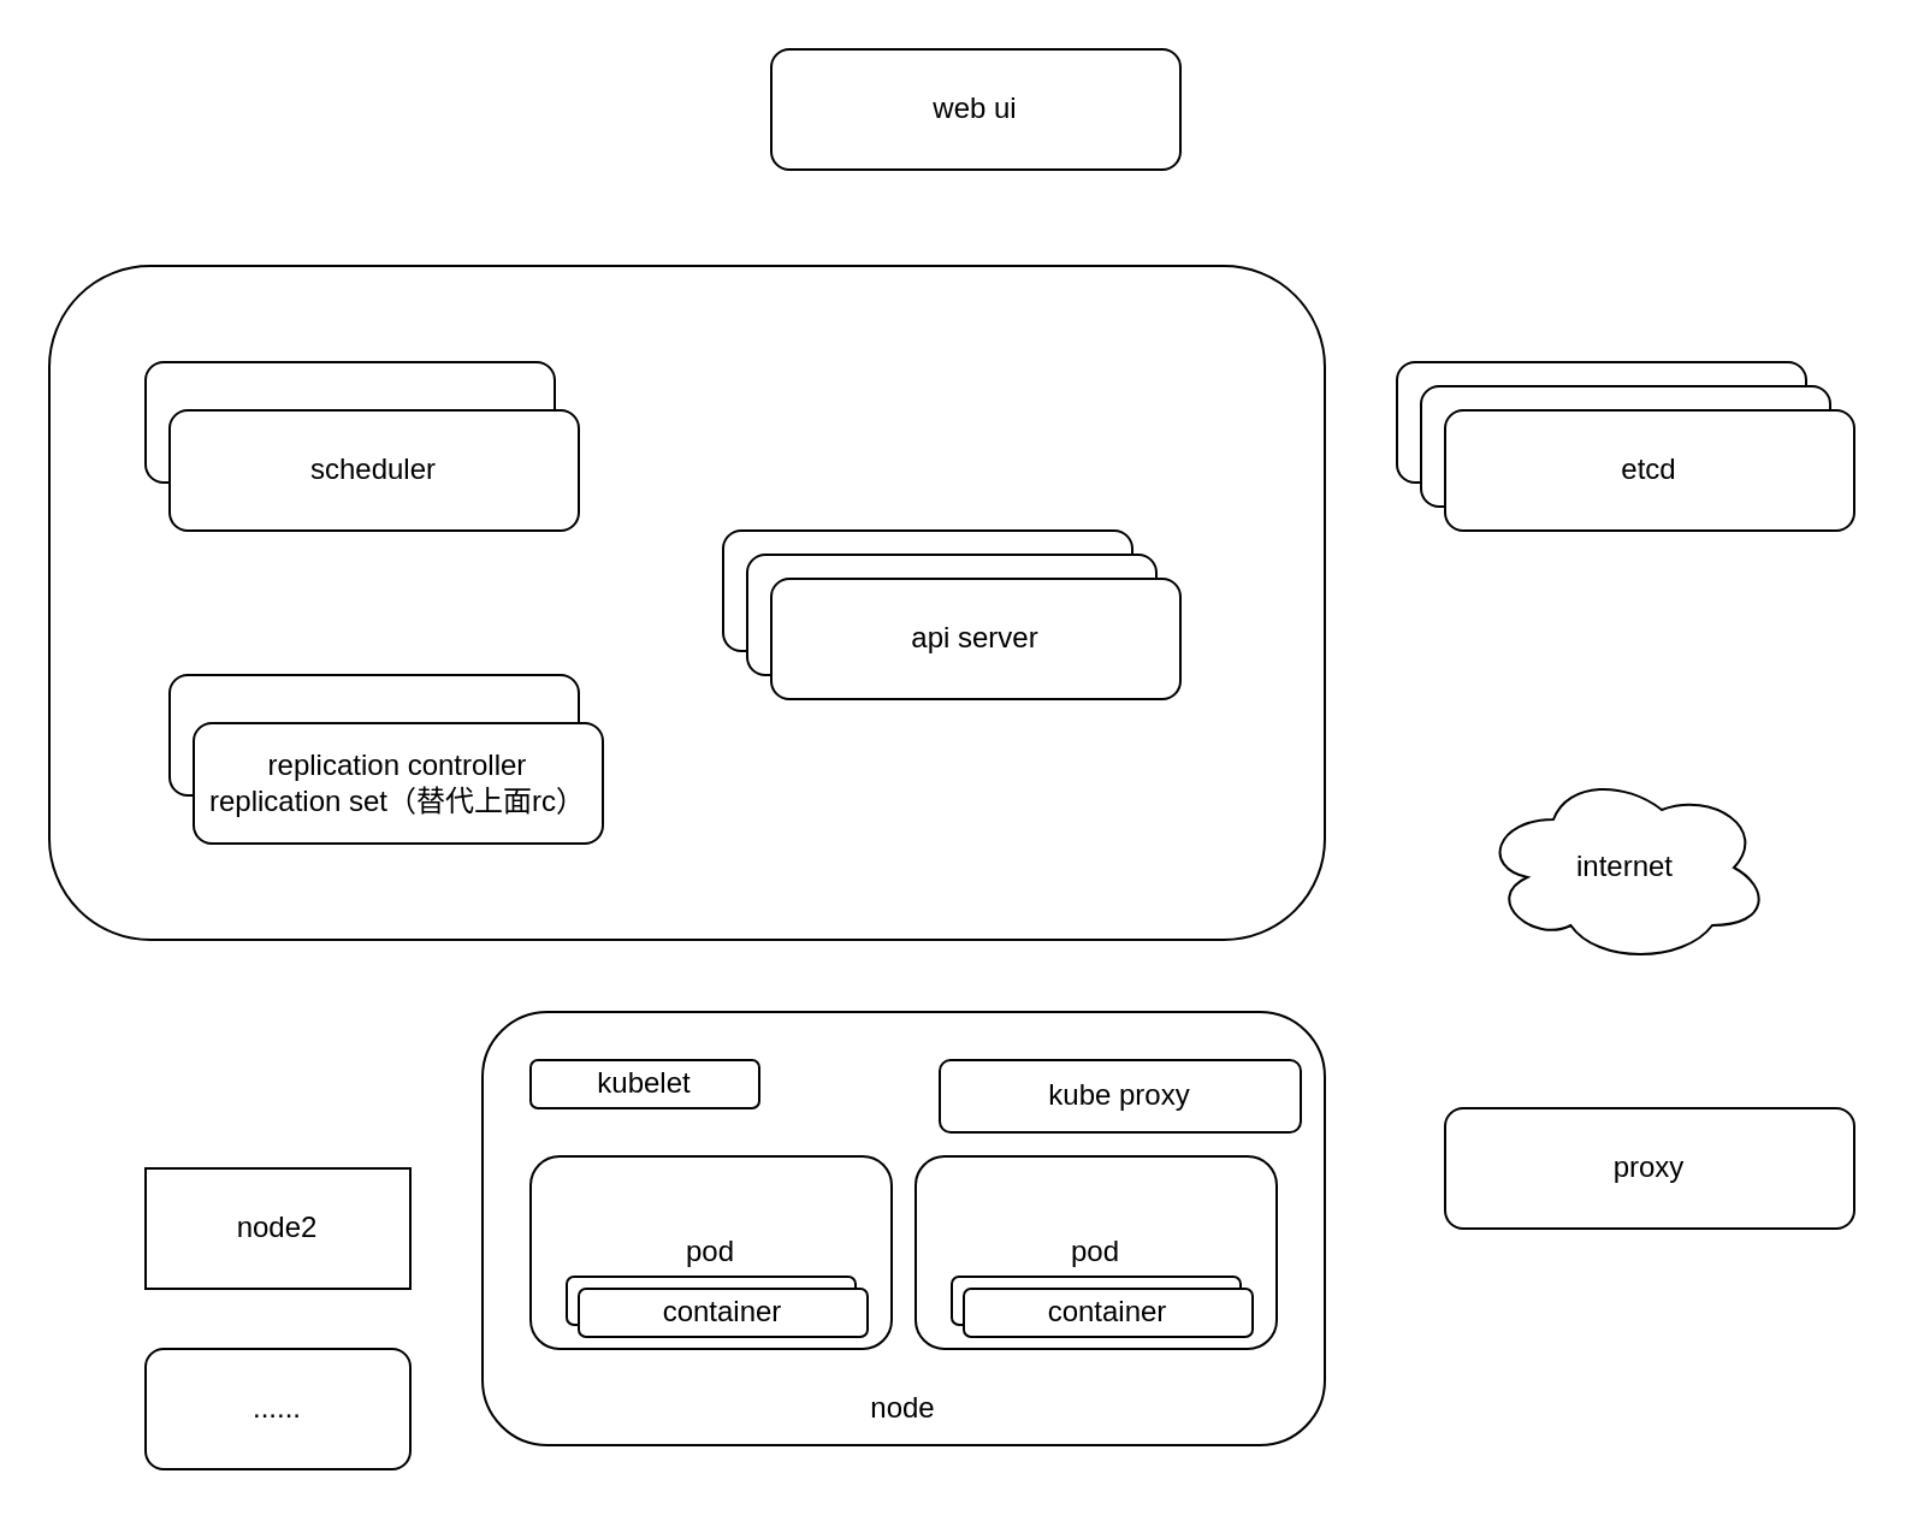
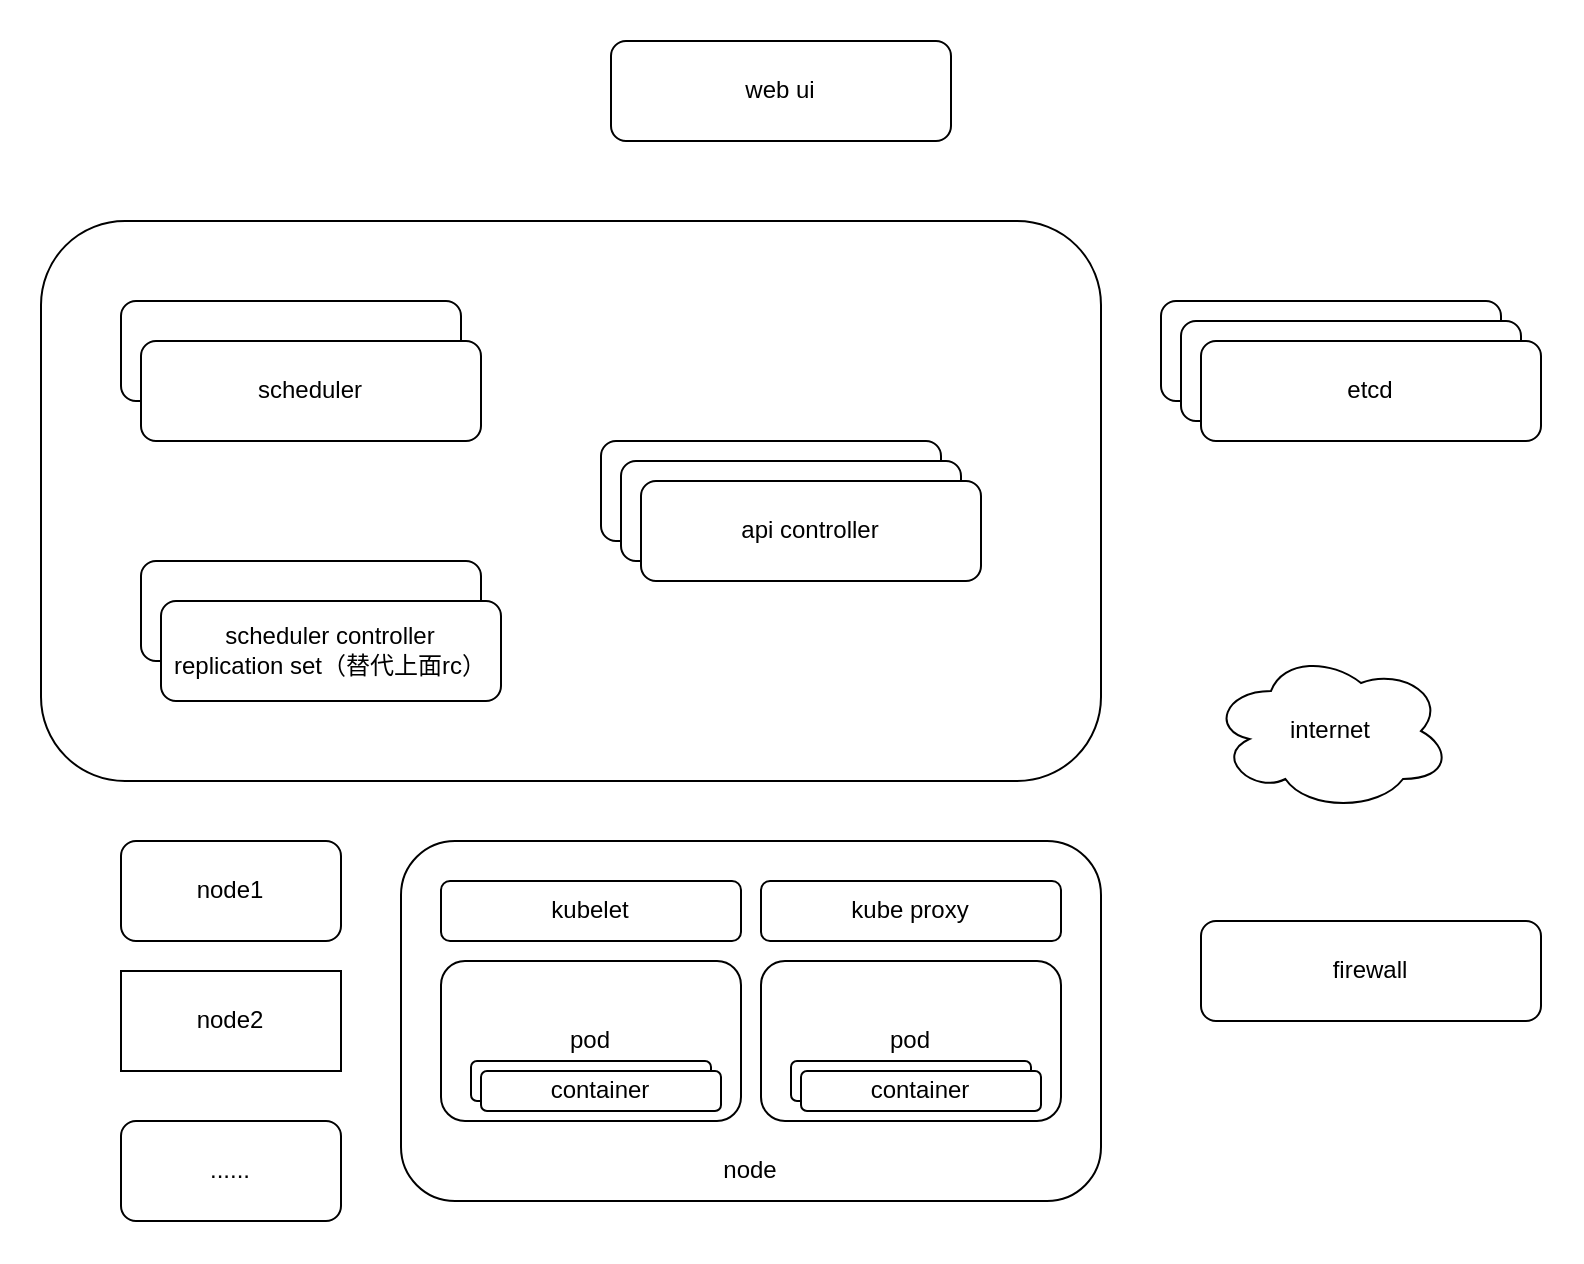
  <mxCell id="0" />
  <mxCell id="1" parent="0" />
  <mxCell id="2" value="" style="rounded=1;whiteSpace=wrap;html=1;" vertex="1" parent="1"><mxGeometry x="20" y="110" width="530" height="280" as="geometry" /></mxCell>
  <mxCell id="3" value="" style="rounded=1;whiteSpace=wrap;html=1;" vertex="1" parent="1"><mxGeometry x="60" y="150" width="170" height="50" as="geometry" /></mxCell>
  <mxCell id="4" value="" style="rounded=1;whiteSpace=wrap;html=1;" vertex="1" parent="1"><mxGeometry x="70" y="280" width="170" height="50" as="geometry" /></mxCell>
- <mxCell id="5" value="&lt;span style=&quot;white-space: normal&quot;&gt;replication controller&lt;br&gt;&lt;/span&gt;replication set（替代上面rc）&lt;span style=&quot;white-space: normal&quot;&gt;&lt;br&gt;&lt;/span&gt;" style="rounded=1;whiteSpace=wrap;html=1;" vertex="1" parent="1"><mxGeometry x="80" y="300" width="170" height="50" as="geometry" /></mxCell>
+ <mxCell id="5" value="&lt;span style=&quot;white-space: normal&quot;&gt;scheduler controller&lt;br&gt;&lt;/span&gt;replication set（替代上面rc）&lt;span style=&quot;white-space: normal&quot;&gt;&lt;br&gt;&lt;/span&gt;" style="rounded=1;whiteSpace=wrap;html=1;" vertex="1" parent="1"><mxGeometry x="80" y="300" width="170" height="50" as="geometry" /></mxCell>
  <mxCell id="6" value="scheduler" style="rounded=1;whiteSpace=wrap;html=1;" vertex="1" parent="1"><mxGeometry x="70" y="170" width="170" height="50" as="geometry" /></mxCell>
  <mxCell id="7" value="" style="rounded=1;whiteSpace=wrap;html=1;" vertex="1" parent="1"><mxGeometry x="300" y="220" width="170" height="50" as="geometry" /></mxCell>
  <mxCell id="8" value="" style="rounded=1;whiteSpace=wrap;html=1;" vertex="1" parent="1"><mxGeometry x="310" y="230" width="170" height="50" as="geometry" /></mxCell>
- <mxCell id="9" value="api server" style="rounded=1;whiteSpace=wrap;html=1;" vertex="1" parent="1"><mxGeometry x="320" y="240" width="170" height="50" as="geometry" /></mxCell>
- <mxCell id="10" value="web ui" style="rounded=1;whiteSpace=wrap;html=1;" vertex="1" parent="1"><mxGeometry x="320" y="20" width="170" height="50" as="geometry" /></mxCell>
+ <mxCell id="9" value="api controller" style="rounded=1;whiteSpace=wrap;html=1;" vertex="1" parent="1"><mxGeometry x="320" y="240" width="170" height="50" as="geometry" /></mxCell>
+ <mxCell id="10" value="web ui" style="rounded=1;whiteSpace=wrap;html=1;" vertex="1" parent="1"><mxGeometry x="305" y="20" width="170" height="50" as="geometry" /></mxCell>
+ <mxCell id="11" value="node1" style="rounded=1;whiteSpace=wrap;html=1;" vertex="1" parent="1"><mxGeometry x="60" y="420" width="110" height="50" as="geometry" /></mxCell>
  <mxCell id="12" value="node2" style="whiteSpace=wrap;html=1;rounded=0;" vertex="1" parent="1"><mxGeometry x="60" y="485" width="110" height="50" as="geometry" /></mxCell>
  <mxCell id="13" value="......" style="rounded=1;whiteSpace=wrap;html=1;" vertex="1" parent="1"><mxGeometry x="60" y="560" width="110" height="50" as="geometry" /></mxCell>
  <mxCell id="14" value="" style="rounded=1;whiteSpace=wrap;html=1;" vertex="1" parent="1"><mxGeometry x="200" y="420" width="350" height="180" as="geometry" /></mxCell>
- <mxCell id="15" value="kubelet" style="rounded=1;whiteSpace=wrap;html=1;" vertex="1" parent="1"><mxGeometry x="220" y="440" width="95" height="20" as="geometry" /></mxCell>
- <mxCell id="16" value="kube proxy" style="rounded=1;whiteSpace=wrap;html=1;" vertex="1" parent="1"><mxGeometry x="390" y="440" width="150" height="30" as="geometry" /></mxCell>
+ <mxCell id="15" value="kubelet" style="rounded=1;whiteSpace=wrap;html=1;" vertex="1" parent="1"><mxGeometry x="220" y="440" width="150" height="30" as="geometry" /></mxCell>
+ <mxCell id="16" value="kube proxy" style="rounded=1;whiteSpace=wrap;html=1;" vertex="1" parent="1"><mxGeometry x="380" y="440" width="150" height="30" as="geometry" /></mxCell>
  <mxCell id="17" value="pod" style="rounded=1;whiteSpace=wrap;html=1;" vertex="1" parent="1"><mxGeometry x="220" y="480" width="150" height="80" as="geometry" /></mxCell>
  <mxCell id="18" value="" style="rounded=1;whiteSpace=wrap;html=1;" vertex="1" parent="1"><mxGeometry x="235" y="530" width="120" height="20" as="geometry" /></mxCell>
  <mxCell id="19" value="container" style="rounded=1;whiteSpace=wrap;html=1;" vertex="1" parent="1"><mxGeometry x="240" y="535" width="120" height="20" as="geometry" /></mxCell>
  <mxCell id="20" value="pod" style="rounded=1;whiteSpace=wrap;html=1;" vertex="1" parent="1"><mxGeometry x="380" y="480" width="150" height="80" as="geometry" /></mxCell>
  <mxCell id="21" value="" style="rounded=1;whiteSpace=wrap;html=1;" vertex="1" parent="1"><mxGeometry x="395" y="530" width="120" height="20" as="geometry" /></mxCell>
  <mxCell id="22" value="container" style="rounded=1;whiteSpace=wrap;html=1;" vertex="1" parent="1"><mxGeometry x="400" y="535" width="120" height="20" as="geometry" /></mxCell>
  <mxCell id="23" value="node" style="text;html=1;strokeColor=none;fillColor=none;align=center;verticalAlign=middle;whiteSpace=wrap;rounded=0;" vertex="1" parent="1"><mxGeometry x="355" y="575" width="40" height="20" as="geometry" /></mxCell>
  <mxCell id="24" value="" style="rounded=1;whiteSpace=wrap;html=1;" vertex="1" parent="1"><mxGeometry x="580" y="150" width="170" height="50" as="geometry" /></mxCell>
- <mxCell id="25" value="proxy" style="rounded=1;whiteSpace=wrap;html=1;" vertex="1" parent="1"><mxGeometry x="600" y="460" width="170" height="50" as="geometry" /></mxCell>
- <mxCell id="26" value="internet" style="ellipse;shape=cloud;whiteSpace=wrap;html=1;" vertex="1" parent="1"><mxGeometry x="615" y="320" width="120" height="80" as="geometry" /></mxCell>
+ <mxCell id="25" value="firewall" style="rounded=1;whiteSpace=wrap;html=1;" vertex="1" parent="1"><mxGeometry x="600" y="460" width="170" height="50" as="geometry" /></mxCell>
+ <mxCell id="26" value="internet" style="ellipse;shape=cloud;whiteSpace=wrap;html=1;" vertex="1" parent="1"><mxGeometry x="605" y="325" width="120" height="80" as="geometry" /></mxCell>
  <mxCell id="27" value="" style="rounded=1;whiteSpace=wrap;html=1;" vertex="1" parent="1"><mxGeometry x="590" y="160" width="170" height="50" as="geometry" /></mxCell>
  <mxCell id="28" value="etcd" style="rounded=1;whiteSpace=wrap;html=1;" vertex="1" parent="1"><mxGeometry x="600" y="170" width="170" height="50" as="geometry" /></mxCell>
